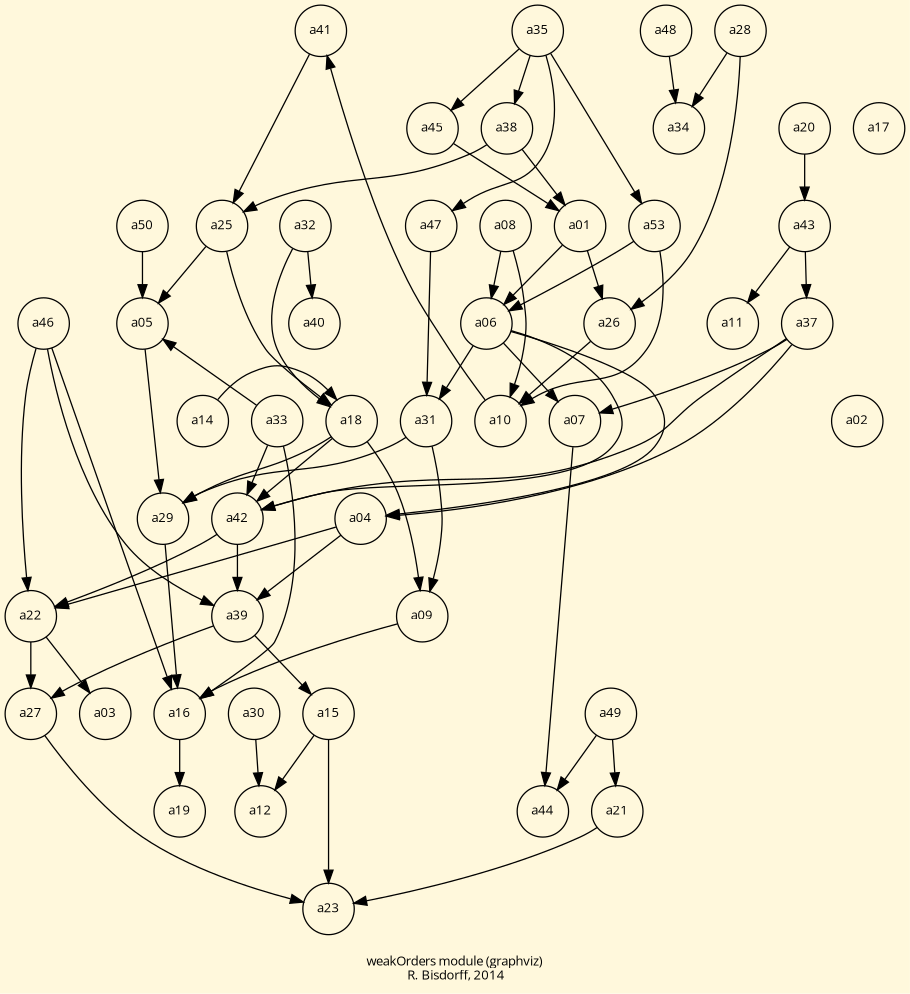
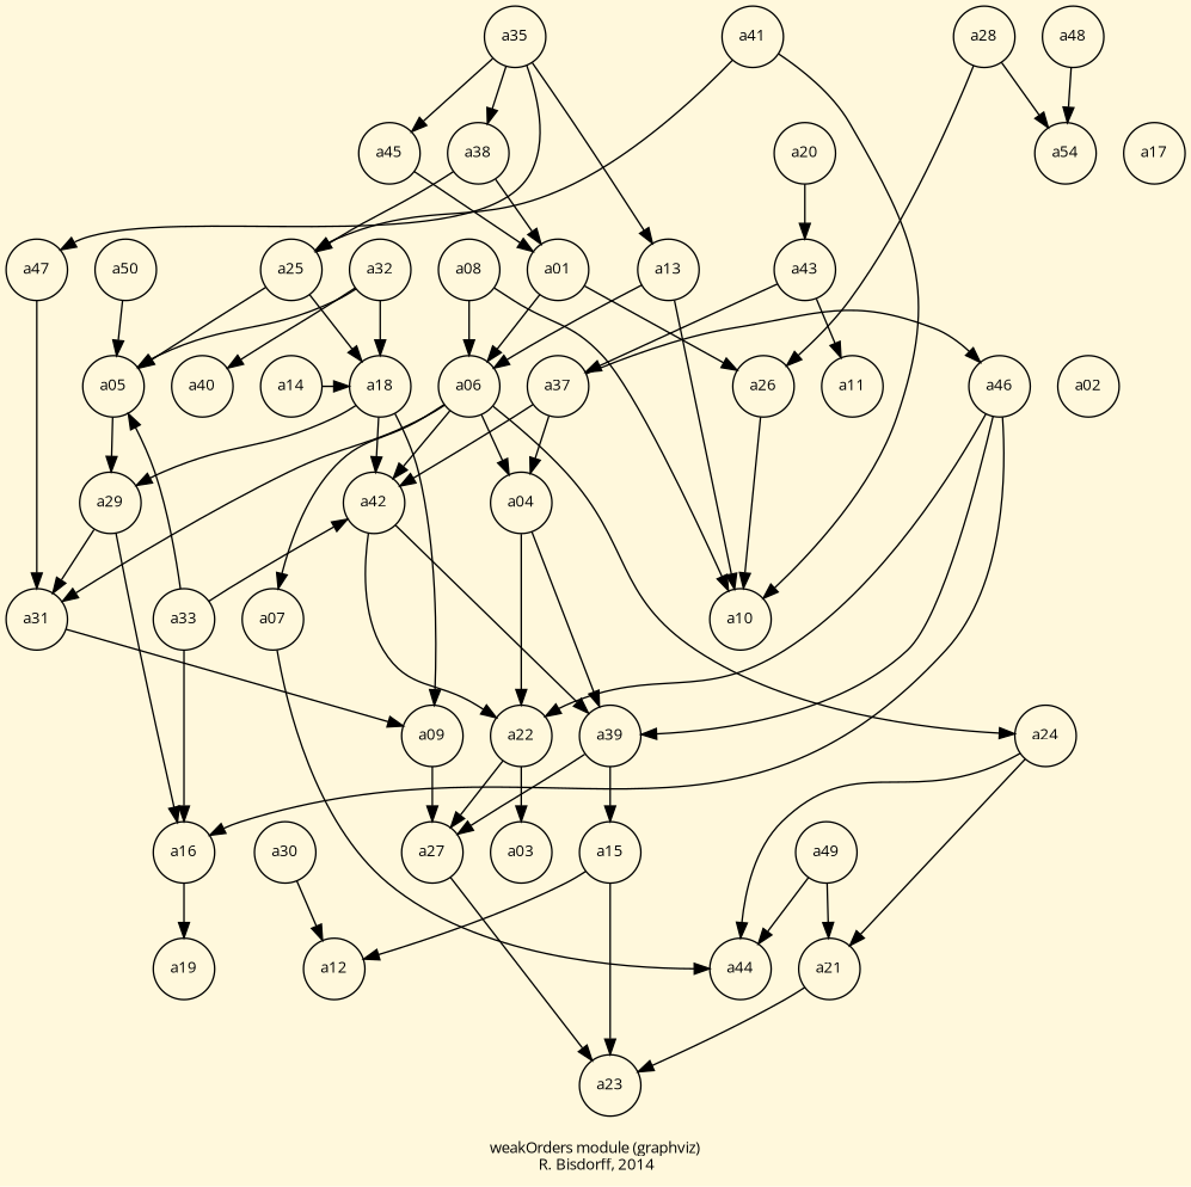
  digraph {
    bgcolor=cornsilk
    fontname="Open Sans"
    fontsize=10
    label="\nweakOrders module (graphviz)\n R. Bisdorff, 2014"
    ordering=out
    node [fontname="Open Sans" fontsize=10 shape=circle]
    edge [color=black fontname="Open Sans" style="setlinewidth(1)"]
    n1 [label=a41]
    n2 [label=a48]
    n3 [label=a35]
    n4 [label=a28]
    n5 [label=a45]
    n6 [label=a38]
    n7 [label=a20]
    n8 [label=a17]
-   n9 [label=a34]
+   n9 [label=a54]
    n10 [label=a08]
    n11 [label=a47]
    n12 [label=a25]
    n13 [label=a01]
    n14 [label=a32]
-   n15 [label=a53]
+   n15 [label=a13]
    n16 [label=a43]
    n17 [label=a50]
    n18 [label=a05]
    n19 [label=a46]
    n20 [label=a06]
    n21 [label=a26]
    n22 [label=a40]
    n23 [label=a11]
    n24 [label=a37]
    n25 [label=a33]
    n26 [label=a10]
    n27 [label=a31]
    n28 [label=a07]
    n29 [label=a14]
    n30 [label=a02]
    n31 [label=a18]
    n32 [label=a29]
    n33 [label=a42]
    n34 [label=a04]
    n35 [label=a09]
    n36 [label=a22]
    n37 [label=a39]
+   n38 [label=a24]
    n39 [label=a27]
    n40 [label=a03]
    n41 [label=a16]
    n42 [label=a15]
    n43 [label=a49]
    n44 [label=a30]
    n45 [label=a12]
    n46 [label=a19]
    n47 [label=a44]
    n48 [label=a21]
    n49 [label=a23]
    subgraph sub_1 {
      rank=same
      n1
      n2
      n3
      n4
    }
    subgraph sub_2 {
      rank=same
      n5
      n6
      n7
      n8
      n9
    }
    subgraph sub_3 {
      rank=same
      n10
      n11
      n12
      n13
      n14
      n15
      n16
      n17
    }
    subgraph sub_4 {
      rank=same
      n18
      n19
      n20
      n21
      n22
      n23
      n24
    }
    subgraph sub_5 {
      rank=same
      n25
      n26
      n27
      n28
    }
    subgraph sub_6 {
      rank=same
      n29
      n30
      n31
    }
    subgraph sub_7 {
      rank=same
      n32
      n33
      n34
    }
    subgraph sub_8 {
      rank=same
      n35
      n36
      n37
+     n38
    }
    subgraph sub_9 {
      rank=same
      n39
      n40
      n41
      n42
      n43
      n44
    }
    subgraph sub_10 {
      rank=same
      n45
      n46
      n47
    }
    subgraph sub_11 {
      rank=same
      n48
    }
    subgraph sub_12 {
      rank=same
      n49
    }
    n1 -> n12
-   n26 -> n1
+   n1 -> n26
    n2 -> n9
    n3 -> n5
    n3 -> n6
    n3 -> n11
    n3 -> n15
    n4 -> n9
    n4 -> n21
    n5 -> n13
    n6 -> n12
    n6 -> n13
    n7 -> n16
    n10 -> n20
    n10 -> n26
    n11 -> n27
    n12 -> n18
    n12 -> n31
    n13 -> n20
    n13 -> n21
+   n14 -> n18
    n14 -> n22
    n14 -> n31
    n15 -> n20
    n15 -> n26
    n16 -> n23
    n16 -> n24
    n17 -> n18
    n18 -> n32
    n19 -> n36
    n19 -> n37
    n19 -> n41
    n20 -> n27
    n20 -> n28
    n20 -> n33
    n20 -> n34
+   n20 -> n38
    n21 -> n26
-   n24 -> n28
+   n24 -> n19
    n24 -> n33
    n24 -> n34
    n25 -> n18
    n25 -> n33
    n25 -> n41
-   n27 -> n32
+   n32 -> n27
    n27 -> n35
    n28 -> n47
    n29 -> n31
    n31 -> n32
    n31 -> n33
    n31 -> n35
    n32 -> n41
    n33 -> n36
    n33 -> n37
    n34 -> n36
    n34 -> n37
-   n35 -> n41
+   n35 -> n39
    n36 -> n39
    n36 -> n40
    n37 -> n39
    n37 -> n42
+   n38 -> n47
+   n38 -> n48
    n39 -> n49
    n41 -> n46
    n42 -> n45
    n42 -> n49
    n43 -> n47
    n43 -> n48
    n44 -> n45
    n48 -> n49
  }
